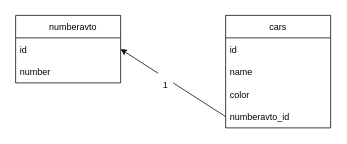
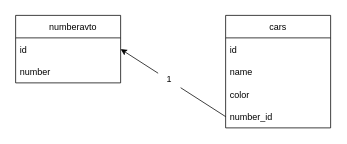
  <mxCell id="0" />
  <mxCell id="1" parent="0" />
  <mxCell id="2" value="    numberavto" style="swimlane;fontStyle=0;childLayout=stackLayout;horizontal=1;startSize=30;horizontalStack=0;resizeParent=1;resizeParentMax=0;resizeLast=0;collapsible=1;marginBottom=0;" parent="1" vertex="1"><mxGeometry x="20" y="20" width="140" height="90" as="geometry" /></mxCell>
  <mxCell id="3" value="id" style="text;strokeColor=none;fillColor=none;align=left;verticalAlign=middle;spacingLeft=4;spacingRight=4;overflow=hidden;points=[[0,0.5],[1,0.5]];portConstraint=eastwest;rotatable=0;" parent="2" vertex="1"><mxGeometry y="30" width="140" height="30" as="geometry" /></mxCell>
  <mxCell id="4" value="number" style="text;strokeColor=none;fillColor=none;align=left;verticalAlign=middle;spacingLeft=4;spacingRight=4;overflow=hidden;points=[[0,0.5],[1,0.5]];portConstraint=eastwest;rotatable=0;" parent="2" vertex="1"><mxGeometry y="60" width="140" height="30" as="geometry" /></mxCell>
  <mxCell id="5" value="cars" style="swimlane;fontStyle=0;childLayout=stackLayout;horizontal=1;startSize=30;horizontalStack=0;resizeParent=1;resizeParentMax=0;resizeLast=0;collapsible=1;marginBottom=0;" parent="1" vertex="1"><mxGeometry x="300" y="20" width="140" height="150" as="geometry" /></mxCell>
  <mxCell id="6" value="id" style="text;strokeColor=none;fillColor=none;align=left;verticalAlign=middle;spacingLeft=4;spacingRight=4;overflow=hidden;points=[[0,0.5],[1,0.5]];portConstraint=eastwest;rotatable=0;" parent="5" vertex="1"><mxGeometry y="30" width="140" height="30" as="geometry" /></mxCell>
  <mxCell id="7" value="name" style="text;strokeColor=none;fillColor=none;align=left;verticalAlign=middle;spacingLeft=4;spacingRight=4;overflow=hidden;points=[[0,0.5],[1,0.5]];portConstraint=eastwest;rotatable=0;" parent="5" vertex="1"><mxGeometry y="60" width="140" height="30" as="geometry" /></mxCell>
  <mxCell id="8" value="color" style="text;strokeColor=none;fillColor=none;align=left;verticalAlign=middle;spacingLeft=4;spacingRight=4;overflow=hidden;points=[[0,0.5],[1,0.5]];portConstraint=eastwest;rotatable=0;" parent="5" vertex="1"><mxGeometry y="90" width="140" height="30" as="geometry" /></mxCell>
- <mxCell id="9" value="numberavto_id" style="text;strokeColor=none;fillColor=none;align=left;verticalAlign=middle;spacingLeft=4;spacingRight=4;overflow=hidden;points=[[0,0.5],[1,0.5]];portConstraint=eastwest;rotatable=0;" parent="5" vertex="1"><mxGeometry y="120" width="140" height="30" as="geometry" /></mxCell>
+ <mxCell id="9" value="number_id" style="text;strokeColor=none;fillColor=none;align=left;verticalAlign=middle;spacingLeft=4;spacingRight=4;overflow=hidden;points=[[0,0.5],[1,0.5]];portConstraint=eastwest;rotatable=0;" parent="5" vertex="1"><mxGeometry y="120" width="140" height="30" as="geometry" /></mxCell>
  <mxCell id="10" value="" style="endArrow=classic;html=1;rounded=0;exitX=0;exitY=0.5;exitDx=0;exitDy=0;entryX=1;entryY=0.5;entryDx=0;entryDy=0;" edge="1" parent="1" source="9" target="3"><mxGeometry width="50" height="50" relative="1" as="geometry"><mxPoint x="220" y="190" as="sourcePoint" /><mxPoint x="270" y="140" as="targetPoint" /></mxGeometry></mxCell>
- <mxCell id="11" value="1" style="text;html=1;strokeColor=none;fillColor=default;align=center;verticalAlign=middle;whiteSpace=wrap;rounded=0;" vertex="1" parent="1"><mxGeometry x="210" y="90" width="20" height="45" as="geometry" /></mxCell>
+ <mxCell id="11" value="1" style="text;html=1;strokeColor=none;fillColor=default;align=center;verticalAlign=middle;whiteSpace=wrap;rounded=0;" vertex="1" parent="1"><mxGeometry x="210" y="90" width="30" height="30" as="geometry" /></mxCell>
